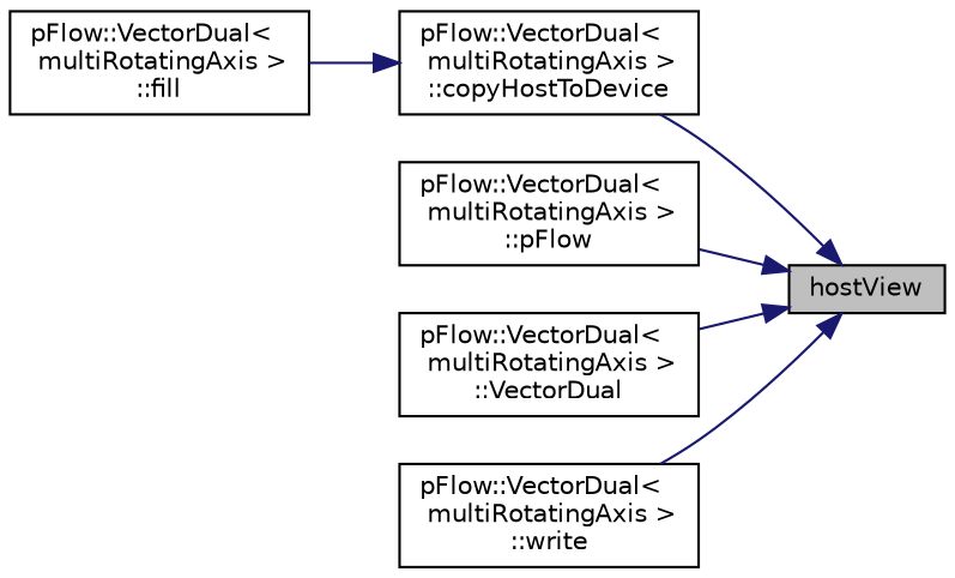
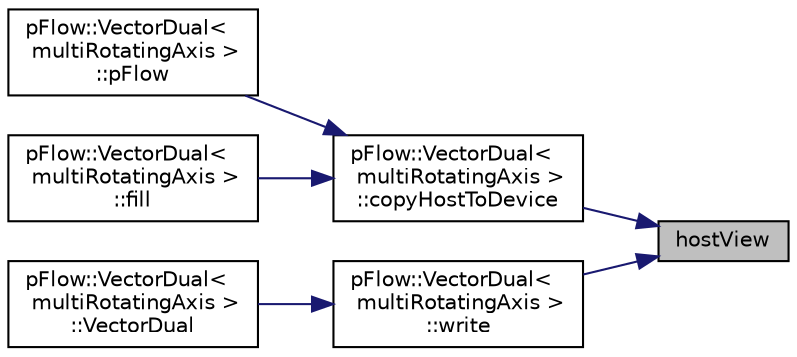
  digraph {
    rankdir=RL
    node [color=black fillcolor=white fontname=Helvetica fontsize=10 shape=record style=filled]
    edge [color=midnightblue dir=back fontname=Helvetica fontsize=10 labelfontname=Helvetica labelfontsize=10 style=solid]
    n1 [fillcolor=grey75 fontcolor=black height=0.2 label=hostView width=0.4]
    n2 [height=0.2 label="pFlow::VectorDual\<\l multiRotatingAxis \>\l::copyHostToDevice" width=0.4]
    n3 [height=0.2 label="pFlow::VectorDual\<\l multiRotatingAxis \>\l::pFlow" width=0.4]
    n4 [height=0.2 label="pFlow::VectorDual\<\l multiRotatingAxis \>\l::VectorDual" width=0.4]
    n5 [height=0.2 label="pFlow::VectorDual\<\l multiRotatingAxis \>\l::write" width=0.4]
    n6 [height=0.2 label="pFlow::VectorDual\<\l multiRotatingAxis \>\l::fill" width=0.4]
    n1 -> n2
-   n1 -> n3
-   n1 -> n4
+   n2 -> n3
+   n5 -> n4
    n1 -> n5
    n2 -> n6
  }
